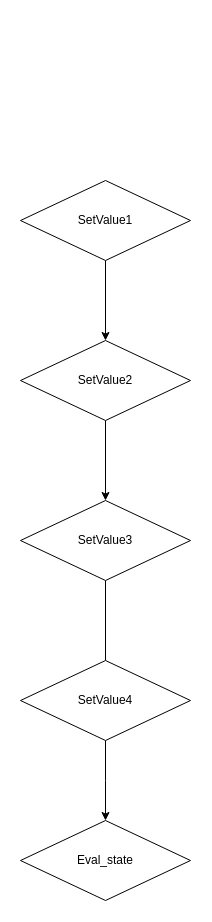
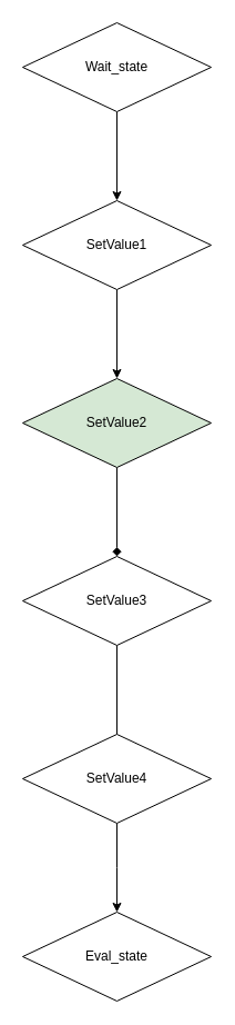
  <mxCell id="0" />
  <mxCell id="1" parent="0" />
+ <mxCell id="2" value="" style="edgeStyle=orthogonalEdgeStyle;rounded=0;orthogonalLoop=1;jettySize=auto;html=1;" edge="1" parent="1" source="3" target="5"><mxGeometry relative="1" as="geometry" /></mxCell>
+ <mxCell id="3" value="Wait_state" style="rhombus;whiteSpace=wrap;html=1;" vertex="1" parent="1"><mxGeometry x="20" y="20" width="170" height="80" as="geometry" /></mxCell>
  <mxCell id="4" value="" style="edgeStyle=orthogonalEdgeStyle;rounded=0;orthogonalLoop=1;jettySize=auto;html=1;" edge="1" parent="1" source="5" target="7"><mxGeometry relative="1" as="geometry" /></mxCell>
  <mxCell id="5" value="SetValue1" style="rhombus;whiteSpace=wrap;html=1;" vertex="1" parent="1"><mxGeometry x="20" y="180" width="170" height="80" as="geometry" /></mxCell>
- <mxCell id="6" value="" style="edgeStyle=orthogonalEdgeStyle;rounded=0;orthogonalLoop=1;jettySize=auto;html=1;" edge="1" parent="1" source="7" target="9"><mxGeometry relative="1" as="geometry" /></mxCell>
- <mxCell id="7" value="SetValue2" style="rhombus;whiteSpace=wrap;html=1;" vertex="1" parent="1"><mxGeometry x="20" y="340" width="170" height="80" as="geometry" /></mxCell>
+ <mxCell id="6" value="" style="edgeStyle=orthogonalEdgeStyle;rounded=0;orthogonalLoop=1;jettySize=auto;html=1;endArrow=diamond;" edge="1" parent="1" source="7" target="9"><mxGeometry relative="1" as="geometry" /></mxCell>
+ <mxCell id="7" value="SetValue2" style="rhombus;whiteSpace=wrap;html=1;fillColor=#d5e8d4;" vertex="1" parent="1"><mxGeometry x="20" y="340" width="170" height="80" as="geometry" /></mxCell>
  <mxCell id="8" value="" style="edgeStyle=orthogonalEdgeStyle;rounded=0;orthogonalLoop=1;jettySize=auto;html=1;endArrow=none;" edge="1" parent="1" source="9" target="11"><mxGeometry relative="1" as="geometry" /></mxCell>
  <mxCell id="9" value="SetValue3" style="rhombus;whiteSpace=wrap;html=1;" vertex="1" parent="1"><mxGeometry x="20" y="500" width="170" height="80" as="geometry" /></mxCell>
  <mxCell id="10" value="" style="edgeStyle=orthogonalEdgeStyle;rounded=0;orthogonalLoop=1;jettySize=auto;html=1;" edge="1" parent="1" source="11"><mxGeometry relative="1" as="geometry"><mxPoint x="105" y="820" as="targetPoint" /></mxGeometry></mxCell>
  <mxCell id="11" value="SetValue4" style="rhombus;whiteSpace=wrap;html=1;" vertex="1" parent="1"><mxGeometry x="20" y="660" width="170" height="80" as="geometry" /></mxCell>
  <mxCell id="12" value="Eval_state" style="rhombus;whiteSpace=wrap;html=1;" vertex="1" parent="1"><mxGeometry x="20" y="820" width="170" height="80" as="geometry" /></mxCell>
